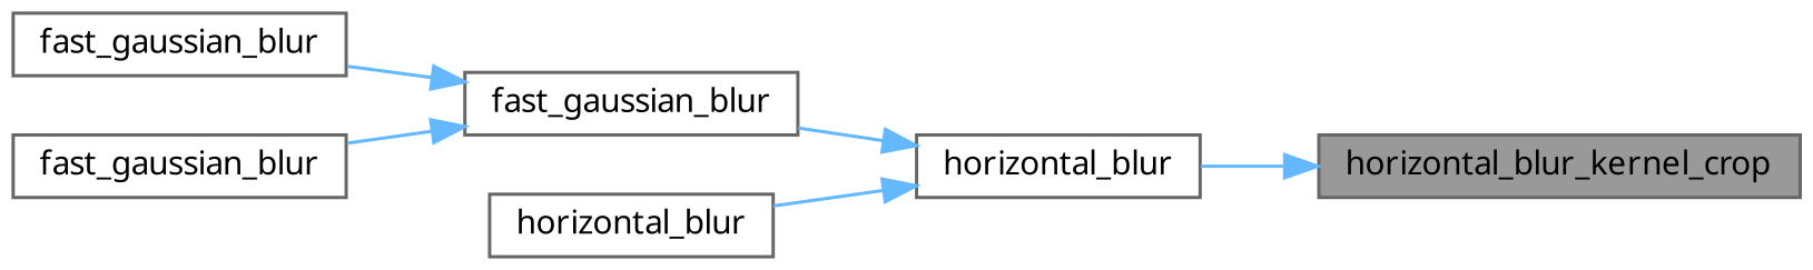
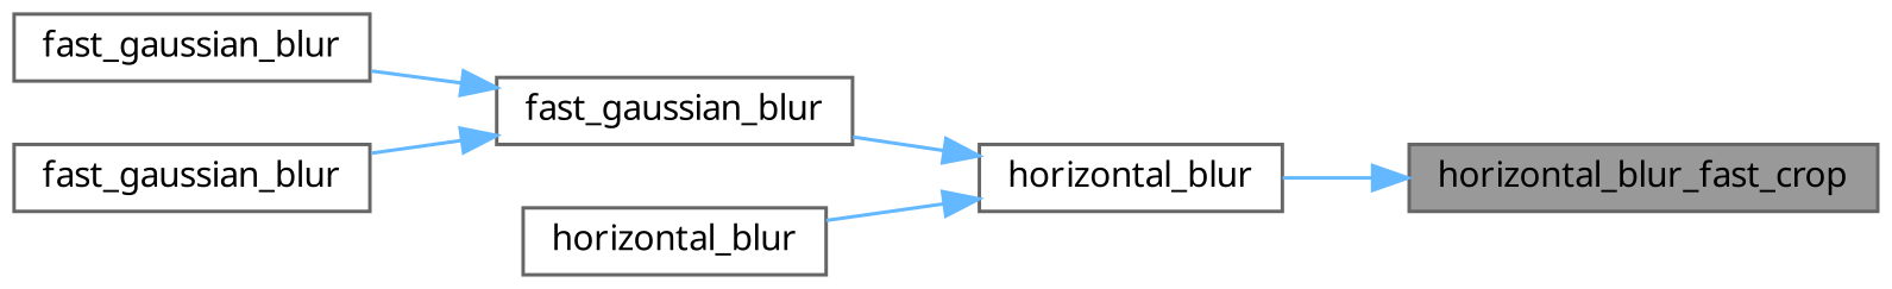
  digraph {
    rankdir=RL
    node [color=grey40 fillcolor=white fontname=Verdana fontsize=10 shape=box style=filled]
    edge [color=steelblue1 dir=back fontname=Verdana fontsize=10 labelfontname=Verdana labelfontsize=10 style=solid]
-   n1 [color=gray40 fillcolor=grey60 fontcolor=black height=0.2 label=horizontal_blur_kernel_crop width=0.4]
+   n1 [color=gray40 fillcolor=grey60 fontcolor=black height=0.2 label=horizontal_blur_fast_crop width=0.4]
    n2 [height=0.2 label=horizontal_blur width=0.4]
    n3 [height=0.2 label=fast_gaussian_blur width=0.4]
    n4 [height=0.2 label=horizontal_blur width=0.4]
    n5 [height=0.2 label=fast_gaussian_blur width=0.4]
    n6 [height=0.2 label=fast_gaussian_blur width=0.4]
    n1 -> n2
    n2 -> n3
    n2 -> n4
    n3 -> n5
    n3 -> n6
  }
